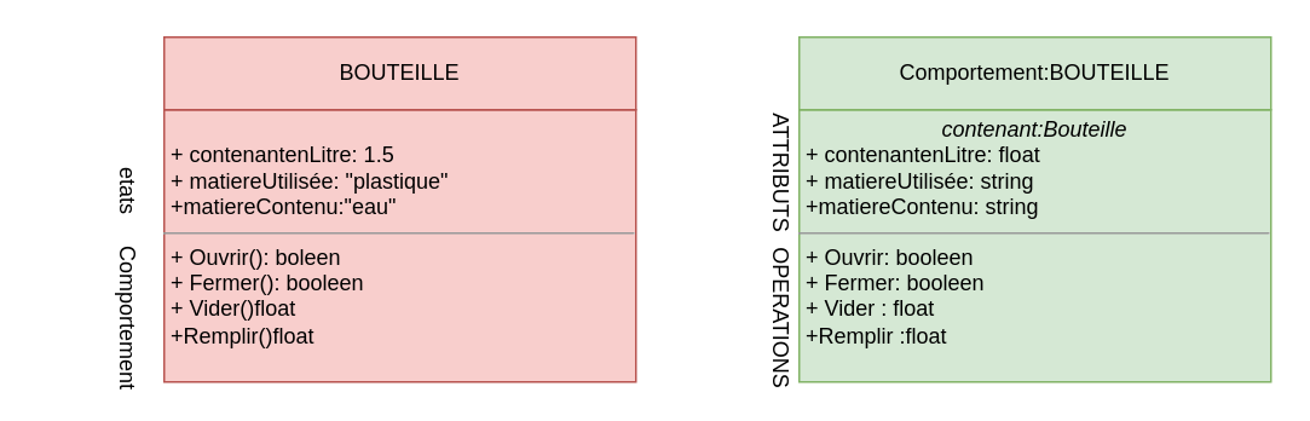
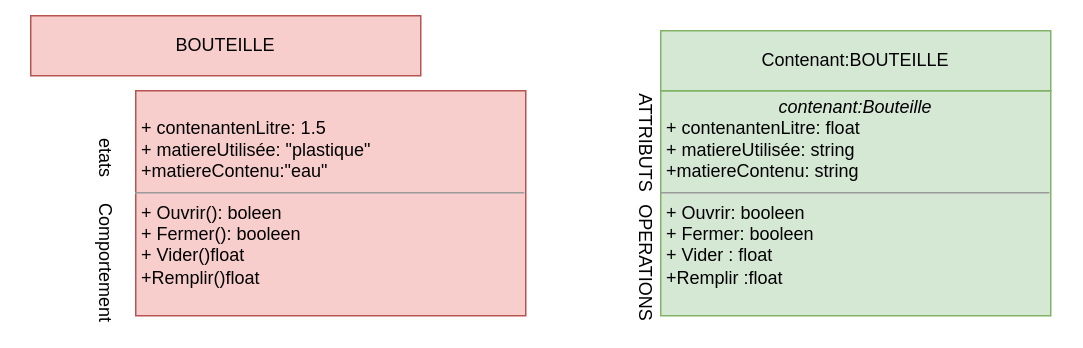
  <mxCell id="0" />
  <mxCell id="1" parent="0" />
  <mxCell id="2" value="&lt;p style=&quot;margin:0px;margin-top:4px;text-align:center;&quot;&gt;&lt;br&gt;&lt;/p&gt;&lt;p style=&quot;margin:0px;margin-left:4px;&quot;&gt;+ contenantenLitre: 1.5&lt;br&gt;+ matiereUtilisée: &quot;plastique&quot;&lt;/p&gt;&lt;p style=&quot;margin:0px;margin-left:4px;&quot;&gt;+matiereContenu:&quot;eau&quot;&lt;/p&gt;&lt;hr size=&quot;1&quot;&gt;&lt;p style=&quot;margin:0px;margin-left:4px;&quot;&gt;+ Ouvrir(): boleen&lt;br&gt;+ Fermer(): booleen&lt;/p&gt;&lt;p style=&quot;margin:0px;margin-left:4px;&quot;&gt;+ Vider()float&lt;/p&gt;&lt;p style=&quot;margin:0px;margin-left:4px;&quot;&gt;+Remplir()float&lt;/p&gt;" style="verticalAlign=top;align=left;overflow=fill;fontSize=12;fontFamily=Helvetica;html=1;fillColor=#f8cecc;strokeColor=#b85450;" vertex="1" parent="1"><mxGeometry x="90" y="60" width="260" height="150" as="geometry" /></mxCell>
  <mxCell id="3" value="etats" style="text;html=1;strokeColor=none;fillColor=none;align=center;verticalAlign=middle;whiteSpace=wrap;rounded=0;rotation=90;" vertex="1" parent="1"><mxGeometry x="20" y="90" width="100" height="30" as="geometry" /></mxCell>
  <mxCell id="4" value="Comportement" style="text;html=1;strokeColor=none;fillColor=none;align=center;verticalAlign=middle;whiteSpace=wrap;rounded=0;rotation=90;" vertex="1" parent="1"><mxGeometry x="20" y="160" width="100" height="30" as="geometry" /></mxCell>
  <mxCell id="5" value="&lt;p style=&quot;margin:0px;margin-top:4px;text-align:center;&quot;&gt;&lt;i&gt;contenant:Bouteille&lt;/i&gt;&lt;/p&gt;&lt;p style=&quot;margin:0px;margin-left:4px;&quot;&gt;+ contenantenLitre: float&lt;br&gt;+ matiereUtilisée: string&lt;/p&gt;&lt;p style=&quot;margin:0px;margin-left:4px;&quot;&gt;+matiereContenu: string&lt;/p&gt;&lt;hr size=&quot;1&quot;&gt;&lt;p style=&quot;margin:0px;margin-left:4px;&quot;&gt;+ Ouvrir: booleen&lt;br&gt;+ Fermer: booleen&lt;/p&gt;&lt;p style=&quot;margin:0px;margin-left:4px;&quot;&gt;+ Vider : float&lt;/p&gt;&lt;p style=&quot;margin:0px;margin-left:4px;&quot;&gt;+Remplir :float&lt;/p&gt;" style="verticalAlign=top;align=left;overflow=fill;fontSize=12;fontFamily=Helvetica;html=1;fillColor=#d5e8d4;strokeColor=#82b366;" vertex="1" parent="1"><mxGeometry x="440" y="60" width="260" height="150" as="geometry" /></mxCell>
  <mxCell id="6" value="ATTRIBUTS" style="text;html=1;strokeColor=none;fillColor=none;align=center;verticalAlign=middle;whiteSpace=wrap;rounded=0;rotation=90;" vertex="1" parent="1"><mxGeometry x="380" y="80" width="100" height="30" as="geometry" /></mxCell>
  <mxCell id="7" value="OPERATIONS" style="text;html=1;strokeColor=none;fillColor=none;align=center;verticalAlign=middle;whiteSpace=wrap;rounded=0;rotation=90;" vertex="1" parent="1"><mxGeometry x="380" y="160" width="100" height="30" as="geometry" /></mxCell>
- <mxCell id="8" value="BOUTEILLE" style="rounded=0;whiteSpace=wrap;html=1;fillColor=#f8cecc;strokeColor=#b85450;" vertex="1" parent="1"><mxGeometry x="90" y="20" width="260" height="40" as="geometry" /></mxCell>
- <mxCell id="9" value="Comportement:BOUTEILLE" style="rounded=0;whiteSpace=wrap;html=1;fillColor=#d5e8d4;strokeColor=#82b366;" vertex="1" parent="1"><mxGeometry x="440" y="20" width="260" height="40" as="geometry" /></mxCell>
+ <mxCell id="8" value="BOUTEILLE" style="rounded=0;whiteSpace=wrap;html=1;fillColor=#f8cecc;strokeColor=#b85450;" vertex="1" parent="1"><mxGeometry x="20" y="10" width="260" height="40" as="geometry" /></mxCell>
+ <mxCell id="9" value="Contenant:BOUTEILLE" style="rounded=0;whiteSpace=wrap;html=1;fillColor=#d5e8d4;strokeColor=#82b366;" vertex="1" parent="1"><mxGeometry x="440" y="20" width="260" height="40" as="geometry" /></mxCell>
